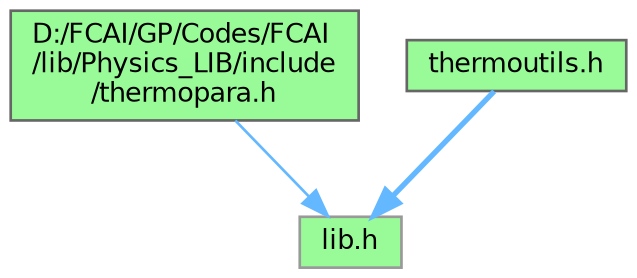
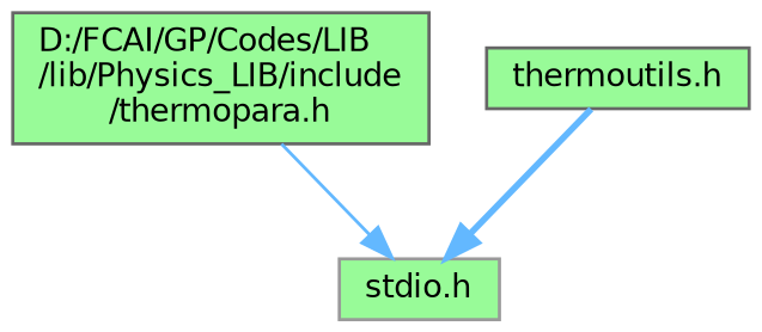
  digraph {
    node [fillcolor=palegreen fontname=Helvetica fontsize=10 shape=box style=filled]
    edge [color=steelblue1 fontname=Helvetica fontsize=10 labelfontname=Helvetica labelfontsize=10]
-   n1 [color=gray40 fontcolor=black height=0.2 label="D:/FCAI/GP/Codes/FCAI\l/lib/Physics_LIB/include\l/thermopara.h" width=0.4]
-   n2 [color=grey60 height=0.2 label="lib.h" width=0.4]
+   n1 [color=gray40 fontcolor=black height=0.2 label="D:/FCAI/GP/Codes/LIB\l/lib/Physics_LIB/include\l/thermopara.h" width=0.4]
+   n2 [color=grey60 height=0.2 label="stdio.h" width=0.4]
    n3 [color=grey40 height=0.2 label="thermoutils.h" width=0.4]
    n1 -> n2 [style=solid]
    n3 -> n2 [style=bold]
  }
